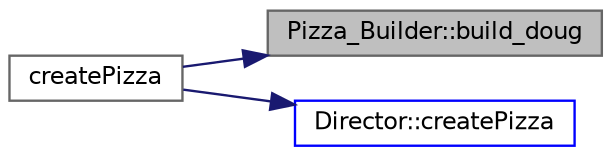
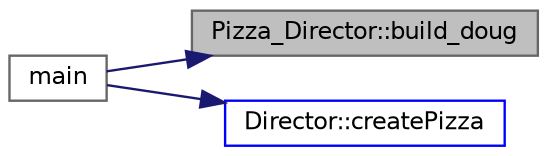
  digraph {
    rankdir=RL
    node [color=gray40 fontname=Helvetica fontsize=10 shape=record]
    edge [color=midnightblue dir=back fontname=Helvetica fontsize=10 labelfontname=Helvetica labelfontsize=10 style=solid]
-   n1 [fillcolor=grey75 fontcolor=black height=0.2 label="Pizza_Builder::build_doug" style=filled width=0.4]
-   n2 [height=0.2 label=createPizza width=0.4]
+   n1 [fillcolor=grey75 fontcolor=black height=0.2 label="Pizza_Director::build_doug" style=filled width=0.4]
+   n2 [height=0.2 label=main width=0.4]
    n3 [color=blue height=0.2 label="Director::createPizza" width=0.4]
    n1 -> n2
    n3 -> n2
  }
